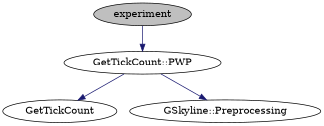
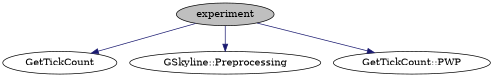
  digraph {
    node [color=black fillcolor=white style=filled]
    edge [color=midnightblue fontname=Helvetica fontsize=10 style=solid]
    n1 [fillcolor=grey75 fontcolor=black height=0.2 label=experiment width=0.4]
    n2 [height=0.2 label=GetTickCount width=0.4]
    n3 [height=0.2 label="GSkyline::Preprocessing" width=0.4]
    n4 [height=0.2 label="GetTickCount::PWP" width=0.4]
-   n4 -> n2
-   n4 -> n3
+   n1 -> n2
+   n1 -> n3
    n1 -> n4
  }
